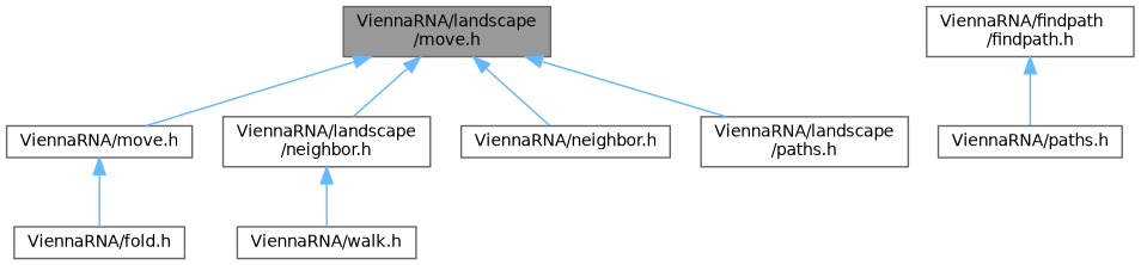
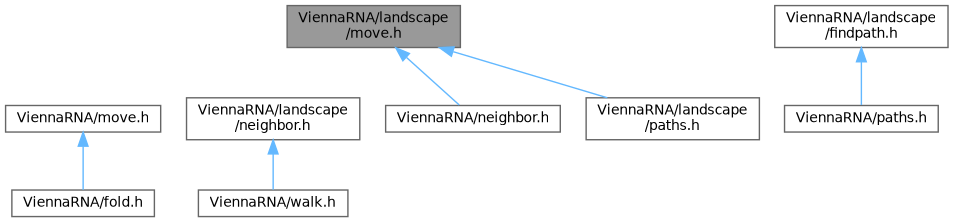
  digraph {
    node [color=grey40 fillcolor=white fontname=Helvetica fontsize=10 shape=box style=filled]
    edge [color=steelblue1 dir=back fontname=Helvetica fontsize=10 labelfontname=Helvetica labelfontsize=10 style=solid]
    n1 [color=gray40 fillcolor=grey60 fontcolor=black height=0.2 label="ViennaRNA/landscape\l/move.h" width=0.4]
    n2 [height=0.2 label="ViennaRNA/move.h" width=0.4]
    n3 [height=0.2 label="ViennaRNA/landscape\l/neighbor.h" width=0.4]
    n4 [height=0.2 label="ViennaRNA/neighbor.h" width=0.4]
    n5 [height=0.2 label="ViennaRNA/landscape\l/paths.h" width=0.4]
    n6 [height=0.2 label="ViennaRNA/fold.h" width=0.4]
    n7 [height=0.2 label="ViennaRNA/walk.h" width=0.4]
-   n8 [height=0.2 label="ViennaRNA/findpath\l/findpath.h" width=0.4]
+   n8 [height=0.2 label="ViennaRNA/landscape\l/findpath.h" width=0.4]
    n9 [height=0.2 label="ViennaRNA/paths.h" width=0.4]
-   n1 -> n2
-   n1 -> n3
    n1 -> n4
    n1 -> n5
    n2 -> n6
    n3 -> n7
    n8 -> n9
  }
